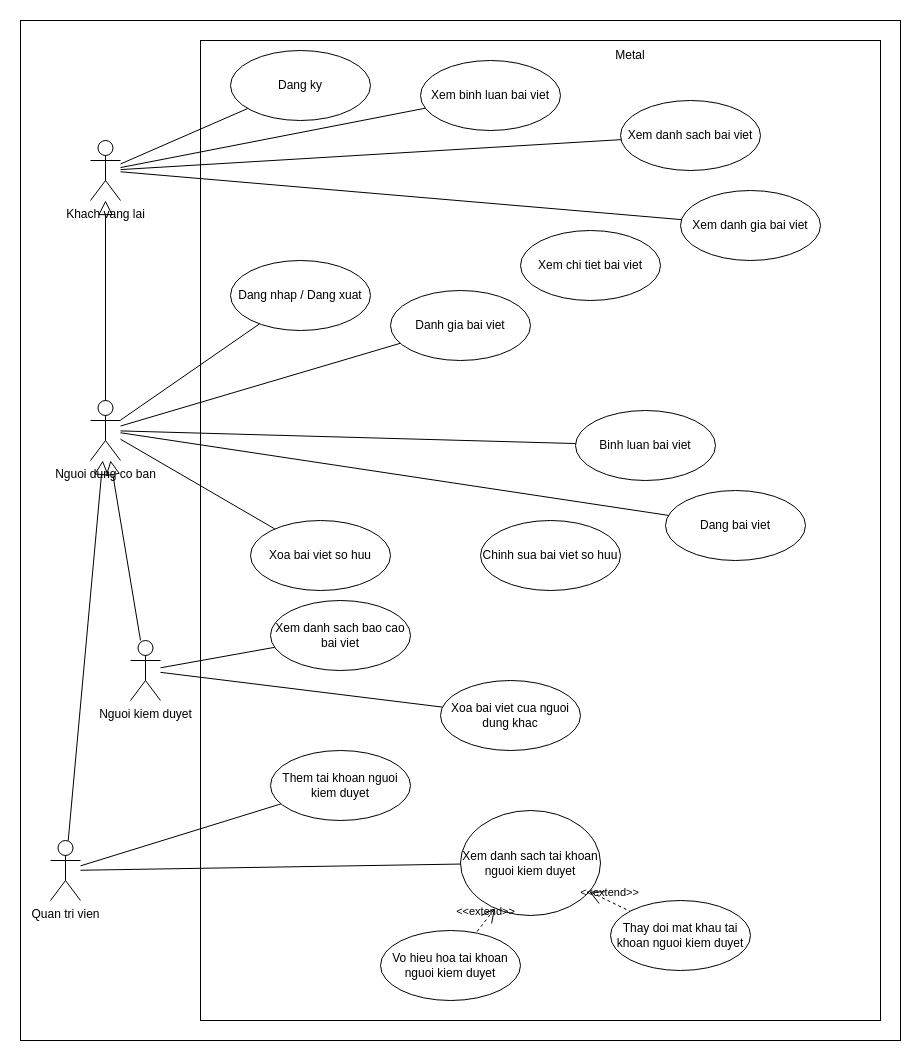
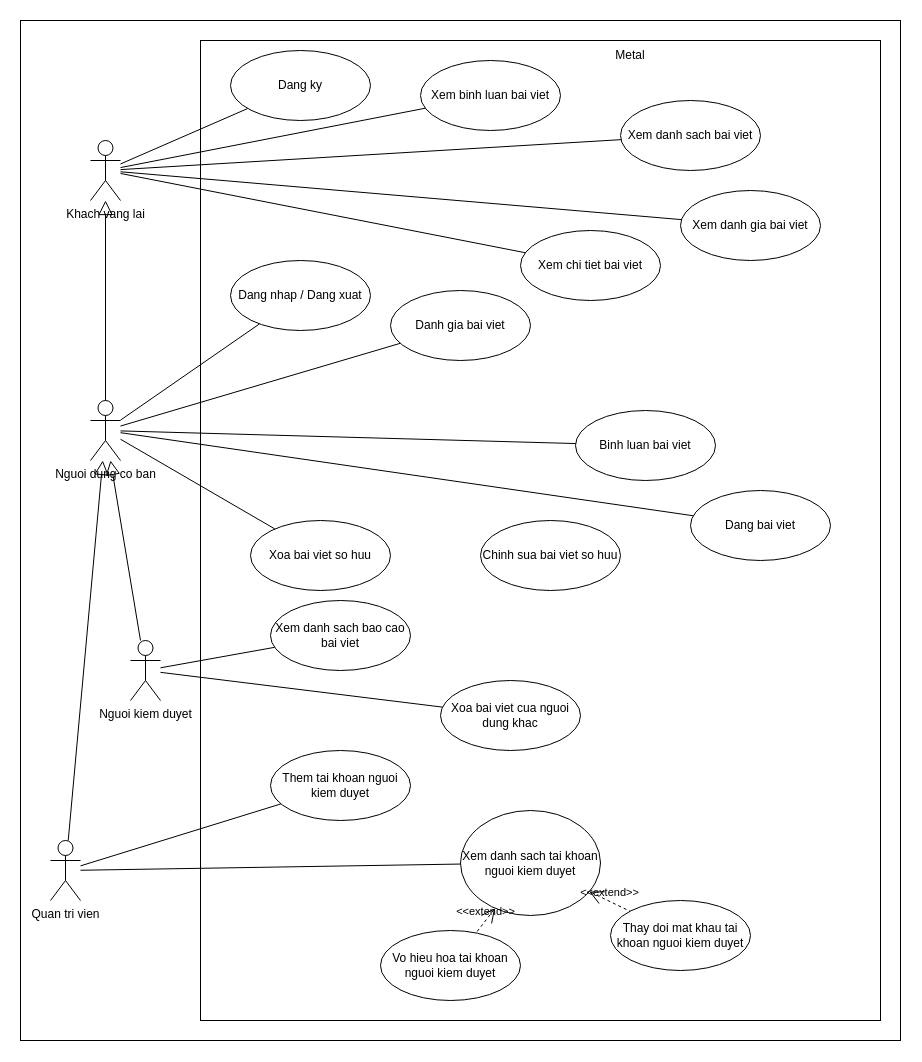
  <mxCell id="0" />
  <mxCell id="1" parent="0" />
  <mxCell id="2" value="" style="rounded=0;whiteSpace=wrap;html=1;" vertex="1" parent="1"><mxGeometry x="20" y="20" width="880" height="1020" as="geometry" /></mxCell>
  <mxCell id="3" value="" style="rounded=0;whiteSpace=wrap;html=1;" vertex="1" parent="1"><mxGeometry x="200" y="40" width="680" height="980" as="geometry" /></mxCell>
  <mxCell id="4" value="Khach vang lai" style="shape=umlActor;html=1;verticalLabelPosition=bottom;verticalAlign=top;align=center;" vertex="1" parent="1"><mxGeometry x="90" y="140" width="30" height="60" as="geometry" /></mxCell>
  <mxCell id="5" value="Nguoi dung co ban" style="shape=umlActor;html=1;verticalLabelPosition=bottom;verticalAlign=top;align=center;" vertex="1" parent="1"><mxGeometry x="90" y="400" width="30" height="60" as="geometry" /></mxCell>
  <mxCell id="6" value="Nguoi kiem duyet" style="shape=umlActor;html=1;verticalLabelPosition=bottom;verticalAlign=top;align=center;" vertex="1" parent="1"><mxGeometry x="130" y="640" width="30" height="60" as="geometry" /></mxCell>
  <mxCell id="7" value="Quan tri vien" style="shape=umlActor;html=1;verticalLabelPosition=bottom;verticalAlign=top;align=center;" vertex="1" parent="1"><mxGeometry x="50" y="840" width="30" height="60" as="geometry" /></mxCell>
  <mxCell id="8" value="Dang ky" style="ellipse;whiteSpace=wrap;html=1;" vertex="1" parent="1"><mxGeometry x="230" y="50" width="140" height="70" as="geometry" /></mxCell>
  <mxCell id="9" value="Xem binh luan bai viet" style="ellipse;whiteSpace=wrap;html=1;" vertex="1" parent="1"><mxGeometry x="420" y="60" width="140" height="70" as="geometry" /></mxCell>
  <mxCell id="10" value="Xem danh sach bai viet" style="ellipse;whiteSpace=wrap;html=1;" vertex="1" parent="1"><mxGeometry x="620" y="100" width="140" height="70" as="geometry" /></mxCell>
  <mxCell id="11" value="" style="edgeStyle=none;html=1;endArrow=none;verticalAlign=bottom;rounded=0;" edge="1" parent="1" source="4" target="8"><mxGeometry width="160" relative="1" as="geometry"><mxPoint x="430" y="730" as="sourcePoint" /><mxPoint x="590" y="730" as="targetPoint" /></mxGeometry></mxCell>
  <mxCell id="12" value="Xem danh gia bai viet" style="ellipse;whiteSpace=wrap;html=1;" vertex="1" parent="1"><mxGeometry x="680" y="190" width="140" height="70" as="geometry" /></mxCell>
  <mxCell id="13" value="Xem chi tiet bai viet" style="ellipse;whiteSpace=wrap;html=1;" vertex="1" parent="1"><mxGeometry x="520" y="230" width="140" height="70" as="geometry" /></mxCell>
  <mxCell id="14" value="Dang nhap / Dang xuat" style="ellipse;whiteSpace=wrap;html=1;" vertex="1" parent="1"><mxGeometry x="230" y="260" width="140" height="70" as="geometry" /></mxCell>
  <mxCell id="15" value="Danh gia bai viet" style="ellipse;whiteSpace=wrap;html=1;" vertex="1" parent="1"><mxGeometry x="390" y="290" width="140" height="70" as="geometry" /></mxCell>
  <mxCell id="16" value="Binh luan bai viet" style="ellipse;whiteSpace=wrap;html=1;" vertex="1" parent="1"><mxGeometry x="575" y="410" width="140" height="70" as="geometry" /></mxCell>
- <mxCell id="17" value="Dang bai viet" style="ellipse;whiteSpace=wrap;html=1;" vertex="1" parent="1"><mxGeometry x="665" y="490" width="140" height="70" as="geometry" /></mxCell>
+ <mxCell id="17" value="Dang bai viet" style="ellipse;whiteSpace=wrap;html=1;" vertex="1" parent="1"><mxGeometry x="690" y="490" width="140" height="70" as="geometry" /></mxCell>
  <mxCell id="18" value="Chinh sua bai viet so huu" style="ellipse;whiteSpace=wrap;html=1;" vertex="1" parent="1"><mxGeometry x="480" y="520" width="140" height="70" as="geometry" /></mxCell>
  <mxCell id="19" value="Xoa bai viet so huu" style="ellipse;whiteSpace=wrap;html=1;" vertex="1" parent="1"><mxGeometry x="250" y="520" width="140" height="70" as="geometry" /></mxCell>
  <mxCell id="20" value="Xem danh sach bao cao bai viet" style="ellipse;whiteSpace=wrap;html=1;" vertex="1" parent="1"><mxGeometry x="270" y="600" width="140" height="70" as="geometry" /></mxCell>
  <mxCell id="21" value="Xoa bai viet cua nguoi dung khac" style="ellipse;whiteSpace=wrap;html=1;" vertex="1" parent="1"><mxGeometry x="440" y="680" width="140" height="70" as="geometry" /></mxCell>
  <mxCell id="22" value="Them tai khoan nguoi kiem duyet" style="ellipse;whiteSpace=wrap;html=1;" vertex="1" parent="1"><mxGeometry x="270" y="750" width="140" height="70" as="geometry" /></mxCell>
  <mxCell id="23" value="Xem danh sach tai khoan nguoi kiem duyet" style="ellipse;whiteSpace=wrap;html=1;" vertex="1" parent="1"><mxGeometry x="460" y="810" width="140" height="105" as="geometry" /></mxCell>
  <mxCell id="24" value="Vo hieu hoa tai khoan nguoi kiem duyet" style="ellipse;whiteSpace=wrap;html=1;" vertex="1" parent="1"><mxGeometry x="380" y="930" width="140" height="70" as="geometry" /></mxCell>
  <mxCell id="25" value="Thay doi mat khau tai khoan nguoi kiem duyet" style="ellipse;whiteSpace=wrap;html=1;" vertex="1" parent="1"><mxGeometry x="610" y="900" width="140" height="70" as="geometry" /></mxCell>
  <mxCell id="26" value="" style="edgeStyle=none;html=1;endArrow=none;verticalAlign=bottom;rounded=0;" edge="1" parent="1" source="4" target="9"><mxGeometry width="160" relative="1" as="geometry"><mxPoint x="50" y="170" as="sourcePoint" /><mxPoint x="330" y="170" as="targetPoint" /></mxGeometry></mxCell>
  <mxCell id="27" value="" style="edgeStyle=none;html=1;endArrow=none;verticalAlign=bottom;rounded=0;" edge="1" parent="1" source="4" target="10"><mxGeometry width="160" relative="1" as="geometry"><mxPoint x="60" y="180" as="sourcePoint" /><mxPoint x="340" y="180" as="targetPoint" /></mxGeometry></mxCell>
  <mxCell id="28" value="" style="edgeStyle=none;html=1;endArrow=none;verticalAlign=bottom;rounded=0;" edge="1" parent="1" source="4" target="12"><mxGeometry width="160" relative="1" as="geometry"><mxPoint x="70" y="190" as="sourcePoint" /><mxPoint x="350" y="190" as="targetPoint" /></mxGeometry></mxCell>
  <mxCell id="29" value="" style="edgeStyle=none;html=1;endArrow=block;endFill=0;endSize=12;verticalAlign=bottom;rounded=0;" edge="1" parent="1" source="5" target="4"><mxGeometry width="160" relative="1" as="geometry"><mxPoint x="430" y="690" as="sourcePoint" /><mxPoint x="590" y="690" as="targetPoint" /></mxGeometry></mxCell>
+ <mxCell id="30" value="" style="edgeStyle=none;html=1;endArrow=none;verticalAlign=bottom;rounded=0;" edge="1" parent="1" source="4" target="13"><mxGeometry width="160" relative="1" as="geometry"><mxPoint x="80" y="200" as="sourcePoint" /><mxPoint x="360" y="200" as="targetPoint" /></mxGeometry></mxCell>
  <mxCell id="31" value="" style="edgeStyle=none;html=1;endArrow=none;verticalAlign=bottom;rounded=0;" edge="1" parent="1" source="5" target="14"><mxGeometry width="160" relative="1" as="geometry"><mxPoint x="90" y="210" as="sourcePoint" /><mxPoint x="370" y="210" as="targetPoint" /></mxGeometry></mxCell>
  <mxCell id="32" value="" style="edgeStyle=none;html=1;endArrow=none;verticalAlign=bottom;rounded=0;" edge="1" parent="1" source="5" target="15"><mxGeometry width="160" relative="1" as="geometry"><mxPoint x="110" y="230" as="sourcePoint" /><mxPoint x="390" y="230" as="targetPoint" /></mxGeometry></mxCell>
  <mxCell id="33" value="" style="edgeStyle=none;html=1;endArrow=none;verticalAlign=bottom;rounded=0;" edge="1" parent="1" source="5" target="16"><mxGeometry width="160" relative="1" as="geometry"><mxPoint x="120" y="240" as="sourcePoint" /><mxPoint x="400" y="240" as="targetPoint" /></mxGeometry></mxCell>
  <mxCell id="34" value="" style="edgeStyle=none;html=1;endArrow=none;verticalAlign=bottom;rounded=0;" edge="1" parent="1" source="5" target="17"><mxGeometry width="160" relative="1" as="geometry"><mxPoint x="110" y="470" as="sourcePoint" /><mxPoint x="410" y="250" as="targetPoint" /></mxGeometry></mxCell>
  <mxCell id="35" value="" style="edgeStyle=none;html=1;endArrow=none;verticalAlign=bottom;rounded=0;" edge="1" parent="1" source="5" target="19"><mxGeometry width="160" relative="1" as="geometry"><mxPoint x="150" y="270" as="sourcePoint" /><mxPoint x="430" y="270" as="targetPoint" /></mxGeometry></mxCell>
  <mxCell id="36" value="" style="edgeStyle=none;html=1;endArrow=none;verticalAlign=bottom;rounded=0;" edge="1" parent="1" source="6" target="20"><mxGeometry width="160" relative="1" as="geometry"><mxPoint x="160" y="280" as="sourcePoint" /><mxPoint x="440" y="280" as="targetPoint" /></mxGeometry></mxCell>
  <mxCell id="37" value="" style="edgeStyle=none;html=1;endArrow=none;verticalAlign=bottom;rounded=0;" edge="1" parent="1" source="6" target="21"><mxGeometry width="160" relative="1" as="geometry"><mxPoint x="170" y="290" as="sourcePoint" /><mxPoint x="450" y="290" as="targetPoint" /></mxGeometry></mxCell>
  <mxCell id="38" value="" style="edgeStyle=none;html=1;endArrow=none;verticalAlign=bottom;rounded=0;" edge="1" parent="1" source="7" target="22"><mxGeometry width="160" relative="1" as="geometry"><mxPoint x="180" y="300" as="sourcePoint" /><mxPoint x="460" y="300" as="targetPoint" /></mxGeometry></mxCell>
  <mxCell id="39" value="" style="edgeStyle=none;html=1;endArrow=none;verticalAlign=bottom;rounded=0;" edge="1" parent="1" source="7" target="23"><mxGeometry width="160" relative="1" as="geometry"><mxPoint x="210" y="330" as="sourcePoint" /><mxPoint x="490" y="330" as="targetPoint" /></mxGeometry></mxCell>
  <mxCell id="40" value="&amp;lt;&amp;lt;extend&amp;gt;&amp;gt;" style="edgeStyle=none;html=1;startArrow=open;endArrow=none;startSize=12;verticalAlign=bottom;dashed=1;labelBackgroundColor=none;rounded=0;" edge="1" parent="1" source="23" target="25"><mxGeometry width="160" relative="1" as="geometry"><mxPoint x="740" y="1000" as="sourcePoint" /><mxPoint x="900" y="1000" as="targetPoint" /></mxGeometry></mxCell>
  <mxCell id="41" value="&amp;lt;&amp;lt;extend&amp;gt;&amp;gt;" style="edgeStyle=none;html=1;startArrow=open;endArrow=none;startSize=12;verticalAlign=bottom;dashed=1;labelBackgroundColor=none;rounded=0;" edge="1" parent="1" source="23" target="24"><mxGeometry width="160" relative="1" as="geometry"><mxPoint x="555.804" y="1066.935" as="sourcePoint" /><mxPoint x="694.358" y="1092.844" as="targetPoint" /></mxGeometry></mxCell>
  <mxCell id="42" value="" style="edgeStyle=none;html=1;endArrow=block;endFill=0;endSize=12;verticalAlign=bottom;rounded=0;" edge="1" parent="1" source="6" target="5"><mxGeometry width="160" relative="1" as="geometry"><mxPoint x="430" y="690" as="sourcePoint" /><mxPoint x="590" y="690" as="targetPoint" /></mxGeometry></mxCell>
  <mxCell id="43" value="" style="edgeStyle=none;html=1;endArrow=block;endFill=0;endSize=12;verticalAlign=bottom;rounded=0;" edge="1" parent="1" source="7" target="5"><mxGeometry width="160" relative="1" as="geometry"><mxPoint x="116" y="680" as="sourcePoint" /><mxPoint x="44" y="440" as="targetPoint" /></mxGeometry></mxCell>
  <mxCell id="44" value="Metal" style="text;html=1;strokeColor=none;fillColor=none;align=center;verticalAlign=middle;whiteSpace=wrap;rounded=0;" vertex="1" parent="1"><mxGeometry x="545" y="40" width="170" height="30" as="geometry" /></mxCell>
